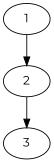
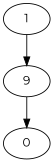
  digraph {
    fontname=Montserrat
    node [fontname=Montserrat]
    edge [fontname=Montserrat heightLimit=5 primaryType=sideStreet secondaryType=none village=Llanfairpwllgwyngyll]
    1
-   2
-   3
+   2 [label=9]
+   3 [label=0]
    1 -> 2 [weight=69]
    2 -> 3 [weight=1337]
  }
